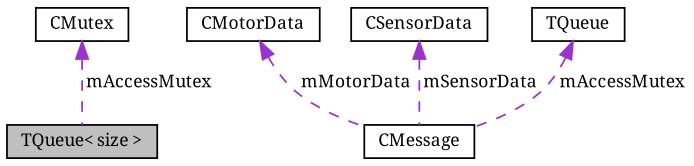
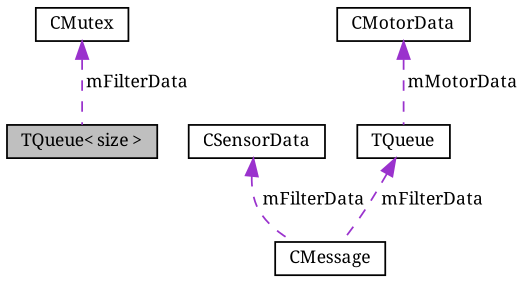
  digraph {
    fontname="Noto Serif"
    node [color=black fillcolor=white fontname="Noto Serif" fontsize=10 shape=record style=filled]
    edge [color=darkorchid3 dir=back fontname="Noto Serif" fontsize=10 labelfontname=Helvetica labelfontsize=10 style=dashed]
    n1 [fillcolor=grey75 fontcolor=black height=0.2 label="TQueue\< size \>" width=0.4]
    n2 [height=0.2 label=CMutex width=0.4]
    n3 [height=0.2 label=CMessage width=0.4]
    n4 [height=0.2 label=CMotorData width=0.4]
    n5 [height=0.2 label=CSensorData width=0.4]
    n6 [height=0.2 label=TQueue width=0.4]
-   n2 -> n1 [label=" mAccessMutex"]
-   n4 -> n3 [label=" mMotorData"]
-   n5 -> n3 [label=" mSensorData"]
-   n6 -> n3 [label=" mAccessMutex"]
+   n2 -> n1 [label=" mFilterData"]
+   n4 -> n6 [label=" mMotorData"]
+   n5 -> n3 [label=" mFilterData"]
+   n6 -> n3 [label=" mFilterData"]
  }
